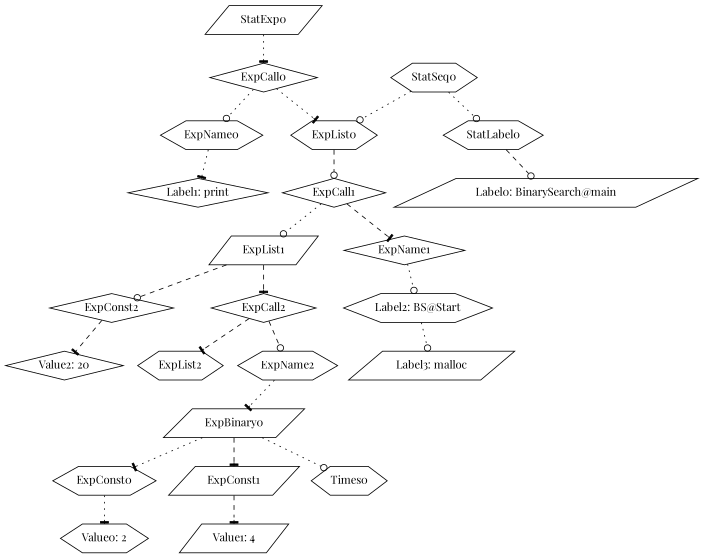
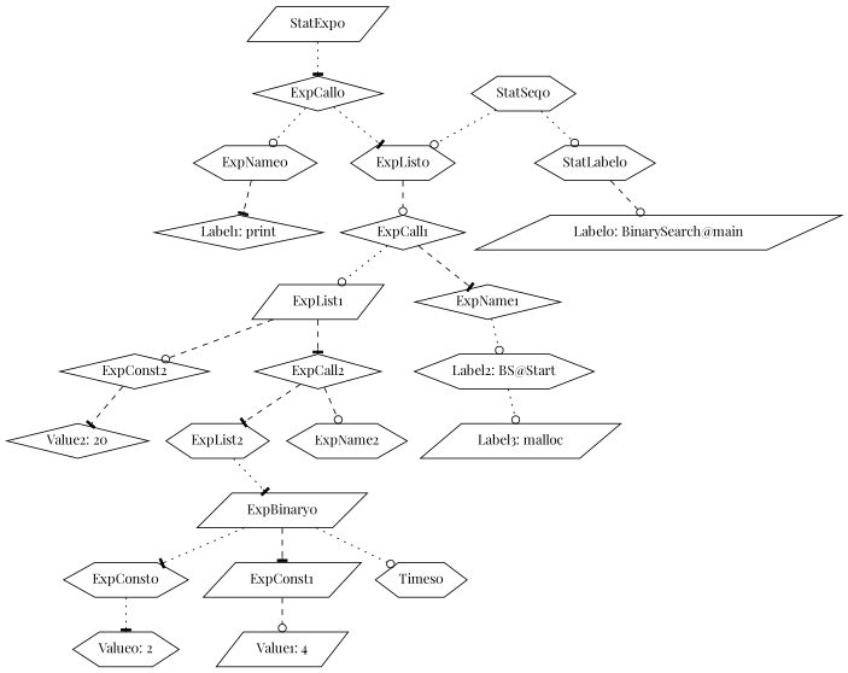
  digraph {
    fontname="Playfair Display"
    ordering=out
    node [fontname="Playfair Display" shape=hexagon]
    edge [arrowhead=odot fontname="Playfair Display" style=dotted]
    ExpConst2 [shape=diamond]
    "Value2: 20" [shape=diamond]
    StatExp0 [shape=parallelogram]
    ExpCall0 [shape=diamond]
    ExpName0
    ExpList0
    "Label1: print" [shape=diamond]
    ExpCall1 [shape=diamond]
    ExpBinary0 [shape=parallelogram]
    ExpList2
    ExpConst0
    ExpConst1 [shape=parallelogram]
    Times0
    "Value0: 2"
    "Value1: 4" [shape=parallelogram]
    StatSeq0
    StatLabel0
    "Label0: BinarySearch@main" [shape=parallelogram]
    ExpCall2 [shape=diamond]
    ExpName2
    "Label3: malloc" [shape=parallelogram]
    ExpList1 [shape=parallelogram]
    ExpName1 [shape=diamond]
    "Label2: BS@Start"
    ExpConst2 -> "Value2: 20" [arrowhead=tee style=dashed]
    StatExp0 -> ExpCall0 [arrowhead=tee]
    ExpCall0 -> ExpName0
    ExpCall0 -> ExpList0 [arrowhead=tee]
-   ExpName0 -> "Label1: print" [arrowhead=tee]
+   ExpName0 -> "Label1: print" [arrowhead=tee style=dashed]
    ExpList0 -> ExpCall1 [style=dashed]
    ExpCall1 -> ExpList1
    ExpCall1 -> ExpName1 [arrowhead=tee style=dashed]
    ExpBinary0 -> ExpConst0 [arrowhead=tee]
    ExpBinary0 -> ExpConst1 [arrowhead=tee style=dashed]
    ExpBinary0 -> Times0
-   ExpName2 -> ExpBinary0 [arrowhead=tee]
+   ExpList2 -> ExpBinary0 [arrowhead=tee]
    ExpConst0 -> "Value0: 2" [arrowhead=tee]
-   ExpConst1 -> "Value1: 4" [arrowhead=tee style=dashed]
+   ExpConst1 -> "Value1: 4" [style=dashed]
    StatSeq0 -> ExpList0
    StatSeq0 -> StatLabel0
    StatLabel0 -> "Label0: BinarySearch@main" [style=dashed]
    ExpCall2 -> ExpList2 [arrowhead=tee style=dashed]
    ExpCall2 -> ExpName2 [style=dashed]
    ExpList1 -> ExpConst2 [style=dashed]
    ExpList1 -> ExpCall2 [arrowhead=tee style=dashed]
    ExpName1 -> "Label2: BS@Start"
    "Label2: BS@Start" -> "Label3: malloc"
  }
